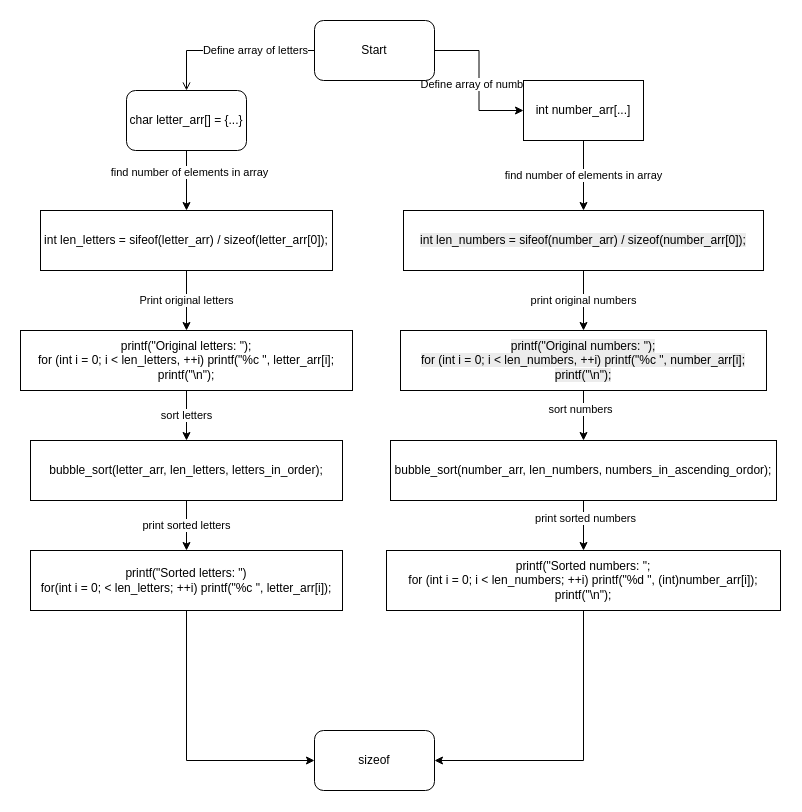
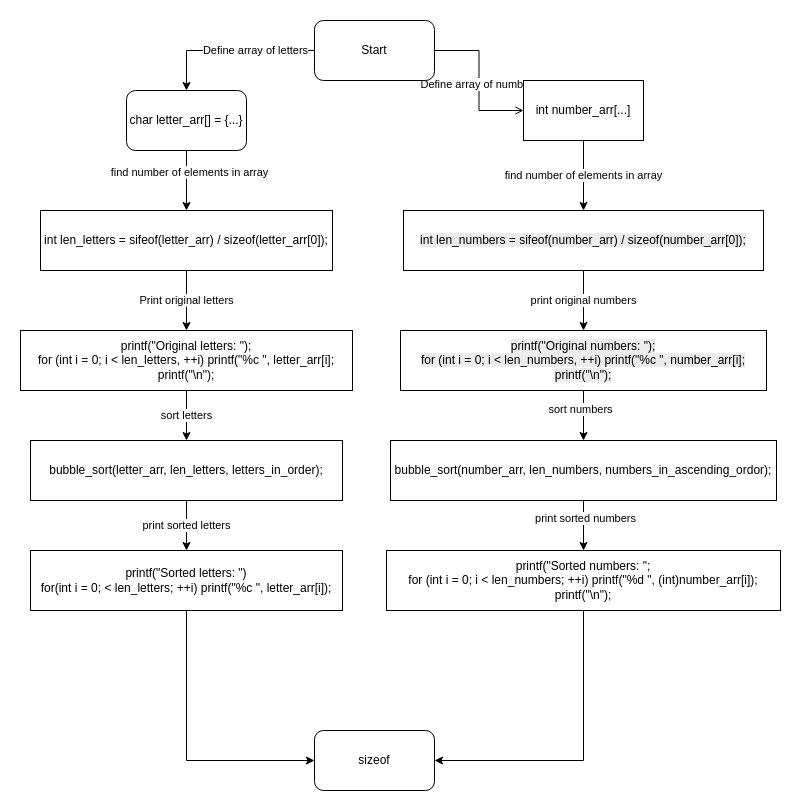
  <mxCell id="0" />
  <mxCell id="1" parent="0" />
- <mxCell id="2" style="edgeStyle=orthogonalEdgeStyle;rounded=0;orthogonalLoop=1;jettySize=auto;html=1;endArrow=open;" edge="1" parent="1" source="6" target="9"><mxGeometry relative="1" as="geometry"><mxPoint x="374" y="120" as="targetPoint" /></mxGeometry></mxCell>
+ <mxCell id="2" style="edgeStyle=orthogonalEdgeStyle;rounded=0;orthogonalLoop=1;jettySize=auto;html=1;" edge="1" parent="1" source="6" target="9"><mxGeometry relative="1" as="geometry"><mxPoint x="374" y="120" as="targetPoint" /></mxGeometry></mxCell>
  <mxCell id="3" value="Define array of letters" style="edgeLabel;html=1;align=center;verticalAlign=middle;resizable=0;points=[];" vertex="1" connectable="0" parent="2"><mxGeometry x="-0.287" y="-1" relative="1" as="geometry"><mxPoint as="offset" /></mxGeometry></mxCell>
- <mxCell id="4" style="edgeStyle=orthogonalEdgeStyle;rounded=0;orthogonalLoop=1;jettySize=auto;html=1;" edge="1" parent="1" source="6" target="19"><mxGeometry relative="1" as="geometry"><mxPoint x="620" y="10" as="targetPoint" /></mxGeometry></mxCell>
+ <mxCell id="4" style="edgeStyle=orthogonalEdgeStyle;rounded=0;orthogonalLoop=1;jettySize=auto;html=1;endArrow=open;" edge="1" parent="1" source="6" target="19"><mxGeometry relative="1" as="geometry"><mxPoint x="620" y="10" as="targetPoint" /></mxGeometry></mxCell>
  <mxCell id="5" value="Define array of numbers" style="edgeLabel;html=1;align=center;verticalAlign=middle;resizable=0;points=[];" vertex="1" connectable="0" parent="4"><mxGeometry x="0.048" relative="1" as="geometry"><mxPoint as="offset" /></mxGeometry></mxCell>
  <mxCell id="6" value="Start" style="rounded=1;whiteSpace=wrap;html=1;" vertex="1" parent="1"><mxGeometry x="314" y="20" width="120" height="60" as="geometry" /></mxCell>
  <mxCell id="7" style="edgeStyle=orthogonalEdgeStyle;rounded=0;orthogonalLoop=1;jettySize=auto;html=1;" edge="1" parent="1" source="9" target="11"><mxGeometry relative="1" as="geometry"><mxPoint x="186" y="220" as="targetPoint" /></mxGeometry></mxCell>
  <mxCell id="8" value="find number of elements in array" style="edgeLabel;html=1;align=center;verticalAlign=middle;resizable=0;points=[];" vertex="1" connectable="0" parent="7"><mxGeometry x="-0.306" y="2" relative="1" as="geometry"><mxPoint as="offset" /></mxGeometry></mxCell>
  <mxCell id="9" value="char letter_arr[] = {...}" style="whiteSpace=wrap;html=1;rounded=1;" vertex="1" parent="1"><mxGeometry x="126" y="90" width="120" height="60" as="geometry" /></mxCell>
  <mxCell id="10" value="Print original letters" style="edgeStyle=orthogonalEdgeStyle;rounded=0;orthogonalLoop=1;jettySize=auto;html=1;" edge="1" parent="1" source="11" target="13"><mxGeometry relative="1" as="geometry"><mxPoint x="186" y="360" as="targetPoint" /></mxGeometry></mxCell>
  <mxCell id="11" value="int len_letters = sifeof(letter_arr) / sizeof(letter_arr[0]);" style="rounded=0;whiteSpace=wrap;html=1;" vertex="1" parent="1"><mxGeometry x="40" y="210" width="292" height="60" as="geometry" /></mxCell>
  <mxCell id="12" value="sort letters" style="edgeStyle=orthogonalEdgeStyle;rounded=0;orthogonalLoop=1;jettySize=auto;html=1;" edge="1" parent="1" source="13" target="15"><mxGeometry relative="1" as="geometry"><mxPoint x="186" y="440" as="targetPoint" /></mxGeometry></mxCell>
  <mxCell id="13" value="printf(&quot;Original letters: &quot;);&lt;br&gt;for (int i = 0; i &amp;lt; len_letters, ++i) printf(&quot;%c &quot;, letter_arr[i];&lt;br&gt;printf(&quot;\n&quot;);" style="rounded=0;whiteSpace=wrap;html=1;" vertex="1" parent="1"><mxGeometry x="20" y="330" width="332" height="60" as="geometry" /></mxCell>
  <mxCell id="14" value="print sorted letters" style="edgeStyle=orthogonalEdgeStyle;rounded=0;orthogonalLoop=1;jettySize=auto;html=1;" edge="1" parent="1" source="15" target="17"><mxGeometry relative="1" as="geometry"><mxPoint x="186" y="580" as="targetPoint" /></mxGeometry></mxCell>
  <mxCell id="15" value="bubble_sort(letter_arr, len_letters, letters_in_order);" style="rounded=0;whiteSpace=wrap;html=1;" vertex="1" parent="1"><mxGeometry x="30" y="440" width="312" height="60" as="geometry" /></mxCell>
  <mxCell id="16" style="edgeStyle=orthogonalEdgeStyle;rounded=0;orthogonalLoop=1;jettySize=auto;html=1;entryX=0;entryY=0.5;entryDx=0;entryDy=0;" edge="1" parent="1" source="17" target="30"><mxGeometry relative="1" as="geometry" /></mxCell>
  <mxCell id="17" value="printf(&quot;Sorted letters: &quot;)&lt;br&gt;for(int i = 0; &amp;lt; len_letters; ++i) printf(&quot;%c &quot;, letter_arr[i]);" style="rounded=0;whiteSpace=wrap;html=1;" vertex="1" parent="1"><mxGeometry x="30" y="550" width="312" height="60" as="geometry" /></mxCell>
  <mxCell id="18" value="find number of elements in array" style="edgeStyle=orthogonalEdgeStyle;rounded=0;orthogonalLoop=1;jettySize=auto;html=1;" edge="1" parent="1" source="19" target="21"><mxGeometry relative="1" as="geometry"><mxPoint x="596" y="210" as="targetPoint" /></mxGeometry></mxCell>
  <mxCell id="19" value="int number_arr[...]" style="rounded=0;whiteSpace=wrap;html=1;" vertex="1" parent="1"><mxGeometry x="523" y="80" width="120" height="60" as="geometry" /></mxCell>
  <mxCell id="20" value="print original numbers" style="edgeStyle=orthogonalEdgeStyle;rounded=0;orthogonalLoop=1;jettySize=auto;html=1;" edge="1" parent="1" source="21" target="24"><mxGeometry relative="1" as="geometry"><mxPoint x="583" y="330" as="targetPoint" /><Array as="points"><mxPoint x="583" y="300" /><mxPoint x="583" y="300" /></Array></mxGeometry></mxCell>
  <mxCell id="21" value="&lt;br&gt;&lt;span style=&quot;color: rgb(0, 0, 0); font-family: Helvetica; font-size: 12px; font-style: normal; font-variant-ligatures: normal; font-variant-caps: normal; font-weight: 400; letter-spacing: normal; orphans: 2; text-align: center; text-indent: 0px; text-transform: none; widows: 2; word-spacing: 0px; -webkit-text-stroke-width: 0px; white-space: normal; background-color: rgb(236, 236, 236); text-decoration-thickness: initial; text-decoration-style: initial; text-decoration-color: initial; float: none; display: inline !important;&quot;&gt;int len_numbers = sifeof(number_arr) / sizeof(number_arr[0]);&lt;/span&gt;&lt;div&gt;&lt;br/&gt;&lt;/div&gt;" style="rounded=0;whiteSpace=wrap;html=1;" vertex="1" parent="1"><mxGeometry x="403" y="210" width="360" height="60" as="geometry" /></mxCell>
  <mxCell id="22" style="edgeStyle=orthogonalEdgeStyle;rounded=0;orthogonalLoop=1;jettySize=auto;html=1;" edge="1" parent="1" source="24" target="27"><mxGeometry relative="1" as="geometry"><mxPoint x="583" y="470" as="targetPoint" /></mxGeometry></mxCell>
  <mxCell id="23" value="sort numbers" style="edgeLabel;html=1;align=center;verticalAlign=middle;resizable=0;points=[];" vertex="1" connectable="0" parent="22"><mxGeometry x="-0.262" y="-4" relative="1" as="geometry"><mxPoint as="offset" /></mxGeometry></mxCell>
  <mxCell id="24" value="&lt;br&gt;&lt;span style=&quot;color: rgb(0, 0, 0); font-family: Helvetica; font-size: 12px; font-style: normal; font-variant-ligatures: normal; font-variant-caps: normal; font-weight: 400; letter-spacing: normal; orphans: 2; text-align: center; text-indent: 0px; text-transform: none; widows: 2; word-spacing: 0px; -webkit-text-stroke-width: 0px; white-space: normal; background-color: rgb(236, 236, 236); text-decoration-thickness: initial; text-decoration-style: initial; text-decoration-color: initial; float: none; display: inline !important;&quot;&gt;printf(&quot;Original numbers: &quot;);&lt;/span&gt;&lt;br style=&quot;forced-color-adjust: none; color: rgb(0, 0, 0); font-family: Helvetica; font-size: 12px; font-style: normal; font-variant-ligatures: normal; font-variant-caps: normal; font-weight: 400; letter-spacing: normal; orphans: 2; text-align: center; text-indent: 0px; text-transform: none; widows: 2; word-spacing: 0px; -webkit-text-stroke-width: 0px; white-space: normal; background-color: rgb(236, 236, 236); text-decoration-thickness: initial; text-decoration-style: initial; text-decoration-color: initial;&quot;&gt;&lt;span style=&quot;color: rgb(0, 0, 0); font-family: Helvetica; font-size: 12px; font-style: normal; font-variant-ligatures: normal; font-variant-caps: normal; font-weight: 400; letter-spacing: normal; orphans: 2; text-align: center; text-indent: 0px; text-transform: none; widows: 2; word-spacing: 0px; -webkit-text-stroke-width: 0px; white-space: normal; background-color: rgb(236, 236, 236); text-decoration-thickness: initial; text-decoration-style: initial; text-decoration-color: initial; float: none; display: inline !important;&quot;&gt;for (int i = 0; i &amp;lt; len_numbers, ++i) printf(&quot;%c &quot;, number_arr[i];&lt;/span&gt;&lt;br style=&quot;forced-color-adjust: none; color: rgb(0, 0, 0); font-family: Helvetica; font-size: 12px; font-style: normal; font-variant-ligatures: normal; font-variant-caps: normal; font-weight: 400; letter-spacing: normal; orphans: 2; text-align: center; text-indent: 0px; text-transform: none; widows: 2; word-spacing: 0px; -webkit-text-stroke-width: 0px; white-space: normal; background-color: rgb(236, 236, 236); text-decoration-thickness: initial; text-decoration-style: initial; text-decoration-color: initial;&quot;&gt;&lt;span style=&quot;color: rgb(0, 0, 0); font-family: Helvetica; font-size: 12px; font-style: normal; font-variant-ligatures: normal; font-variant-caps: normal; font-weight: 400; letter-spacing: normal; orphans: 2; text-align: center; text-indent: 0px; text-transform: none; widows: 2; word-spacing: 0px; -webkit-text-stroke-width: 0px; white-space: normal; background-color: rgb(236, 236, 236); text-decoration-thickness: initial; text-decoration-style: initial; text-decoration-color: initial; float: none; display: inline !important;&quot;&gt;printf(&quot;\n&quot;);&lt;/span&gt;&lt;div&gt;&lt;br/&gt;&lt;/div&gt;" style="rounded=0;whiteSpace=wrap;html=1;" vertex="1" parent="1"><mxGeometry x="400" y="330" width="366" height="60" as="geometry" /></mxCell>
  <mxCell id="25" style="edgeStyle=orthogonalEdgeStyle;rounded=0;orthogonalLoop=1;jettySize=auto;html=1;" edge="1" parent="1" source="27" target="29"><mxGeometry relative="1" as="geometry"><mxPoint x="583" y="560" as="targetPoint" /></mxGeometry></mxCell>
  <mxCell id="26" value="print sorted numbers" style="edgeLabel;html=1;align=center;verticalAlign=middle;resizable=0;points=[];" vertex="1" connectable="0" parent="25"><mxGeometry x="-0.302" y="1" relative="1" as="geometry"><mxPoint as="offset" /></mxGeometry></mxCell>
  <mxCell id="27" value="bubble_sort(number_arr, len_numbers, numbers_in_ascending_ordor);" style="rounded=0;whiteSpace=wrap;html=1;" vertex="1" parent="1"><mxGeometry x="390" y="440" width="386" height="60" as="geometry" /></mxCell>
  <mxCell id="28" style="edgeStyle=orthogonalEdgeStyle;rounded=0;orthogonalLoop=1;jettySize=auto;html=1;entryX=1;entryY=0.5;entryDx=0;entryDy=0;" edge="1" parent="1" source="29" target="30"><mxGeometry relative="1" as="geometry" /></mxCell>
  <mxCell id="29" value="printf(&quot;Sorted numbers: &quot;;&lt;br&gt;for (int i = 0; i &amp;lt; len_numbers; ++i) printf(&quot;%d &quot;, (int)number_arr[i]);&lt;br&gt;printf(&quot;\n&quot;);" style="rounded=0;whiteSpace=wrap;html=1;" vertex="1" parent="1"><mxGeometry x="386" y="550" width="394" height="60" as="geometry" /></mxCell>
  <mxCell id="30" value="sizeof" style="rounded=1;whiteSpace=wrap;html=1;" vertex="1" parent="1"><mxGeometry x="314" y="730" width="120" height="60" as="geometry" /></mxCell>
